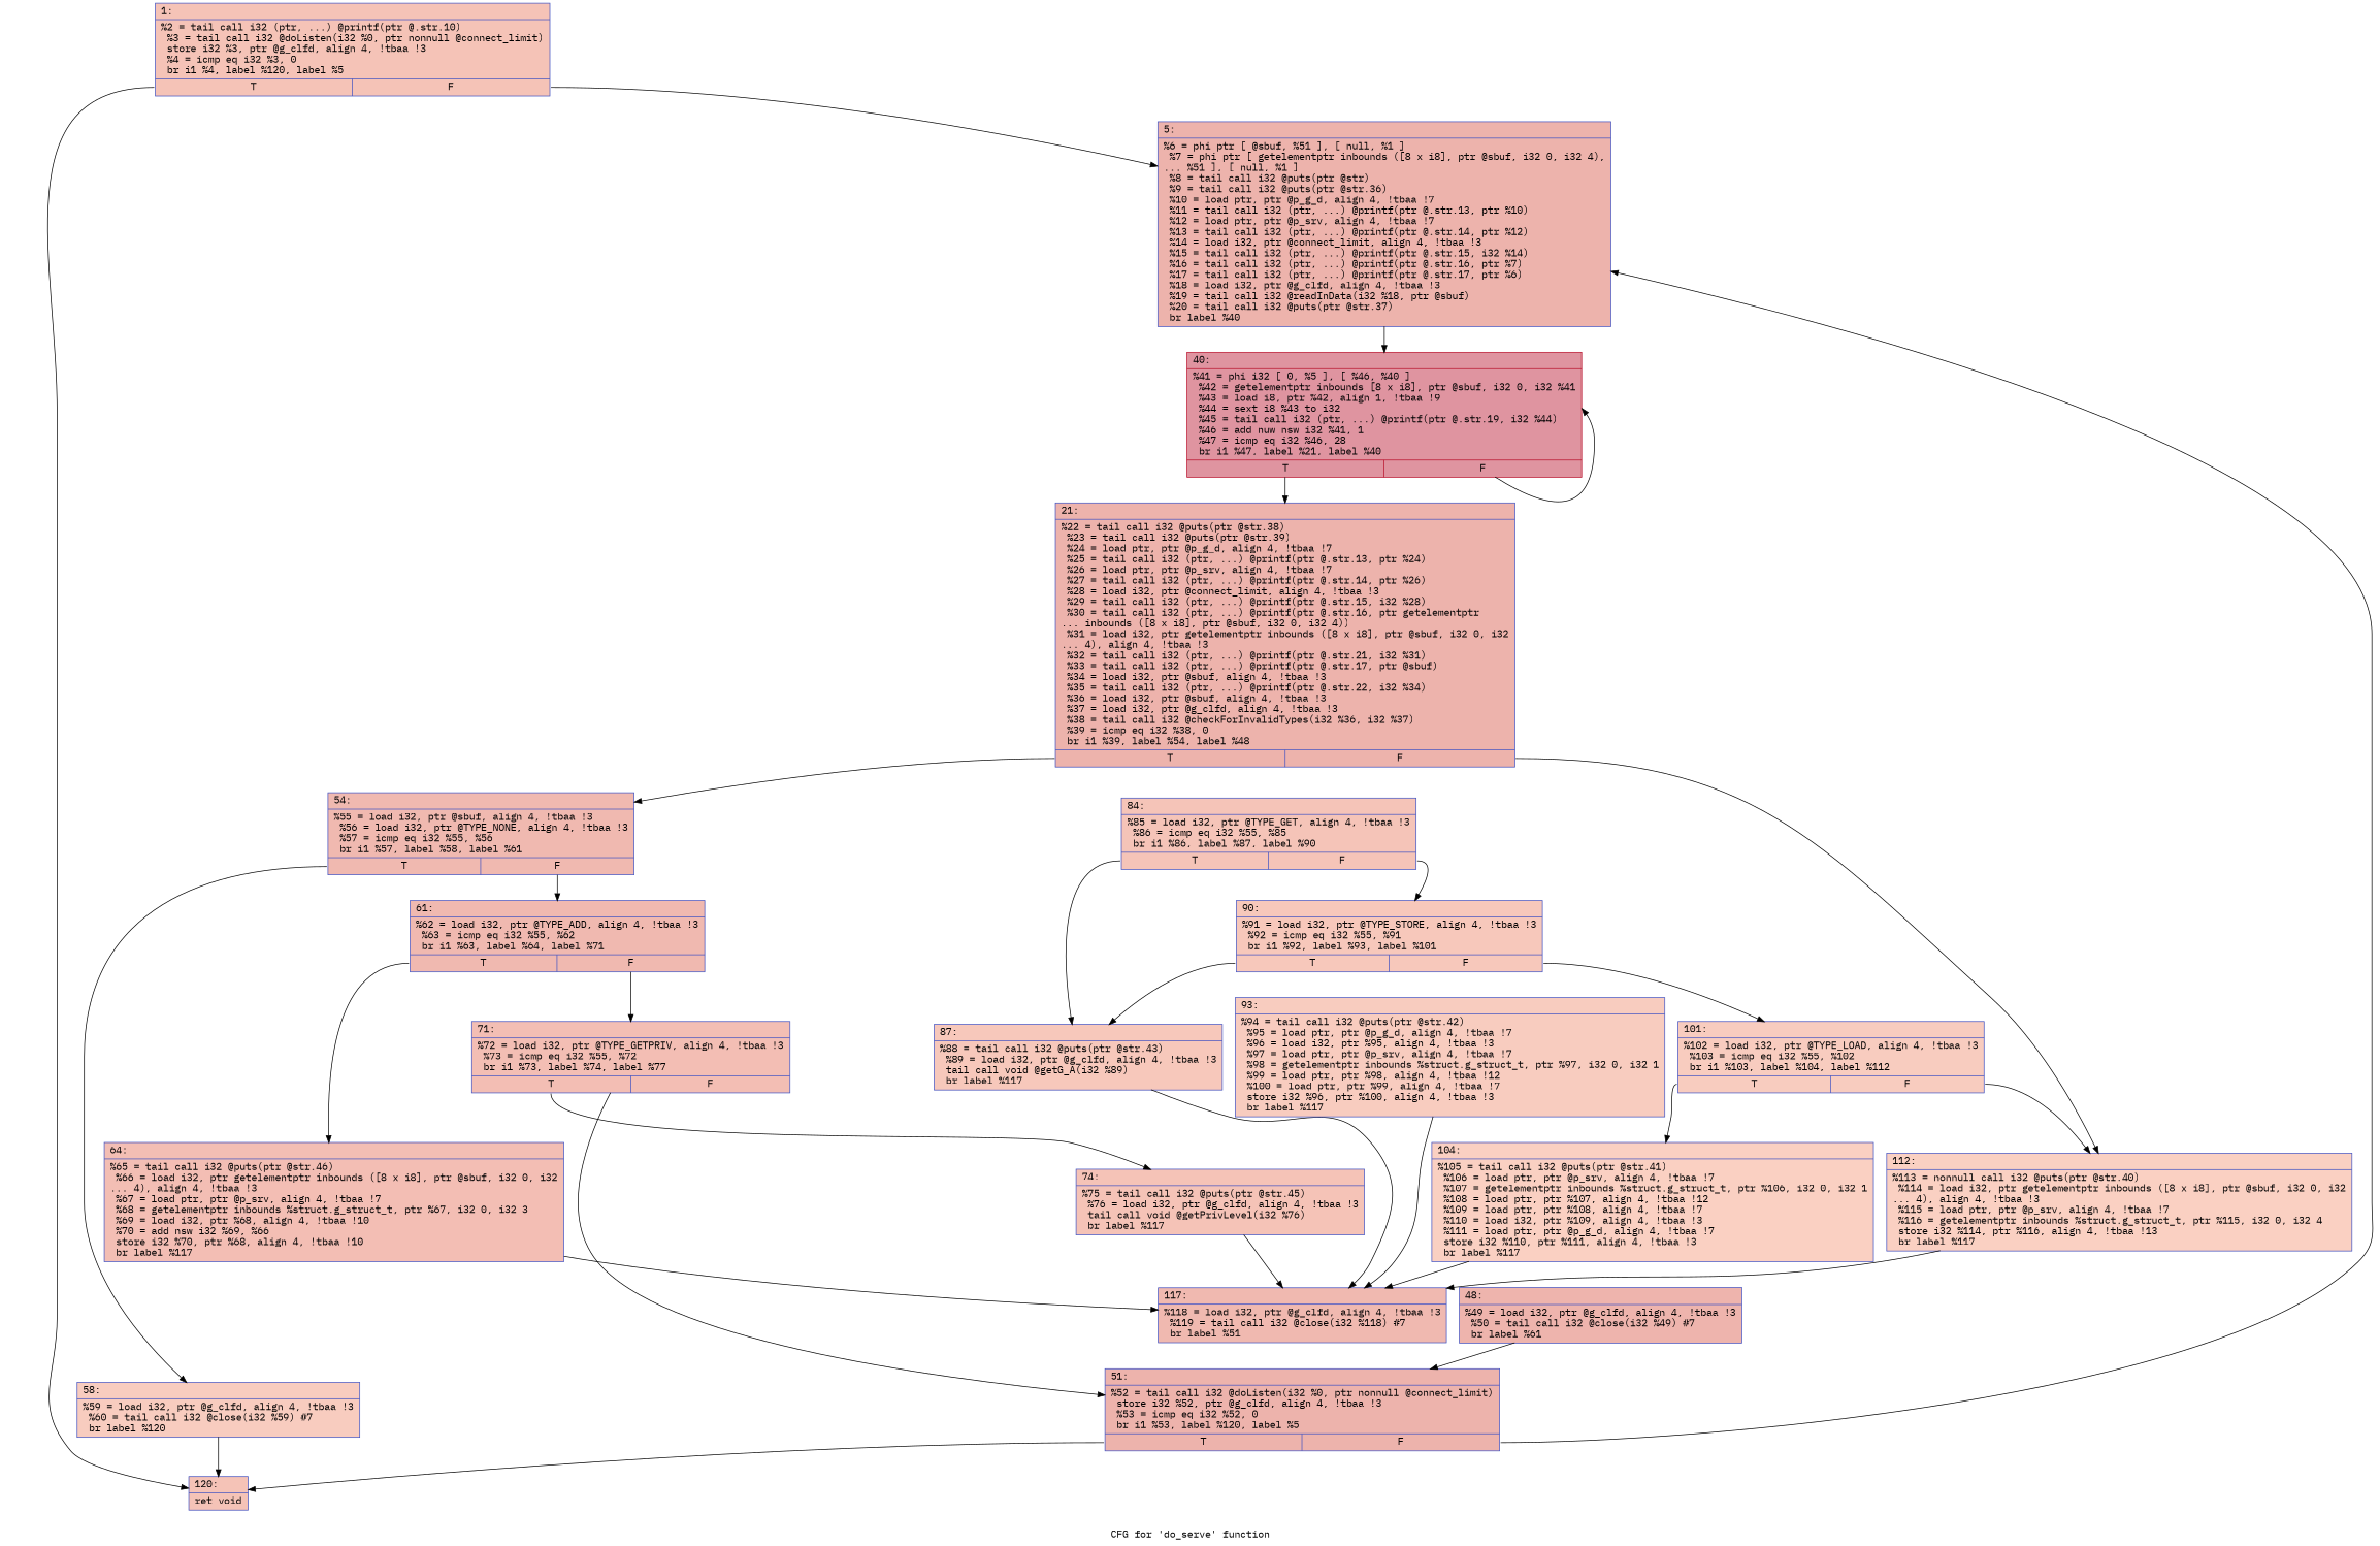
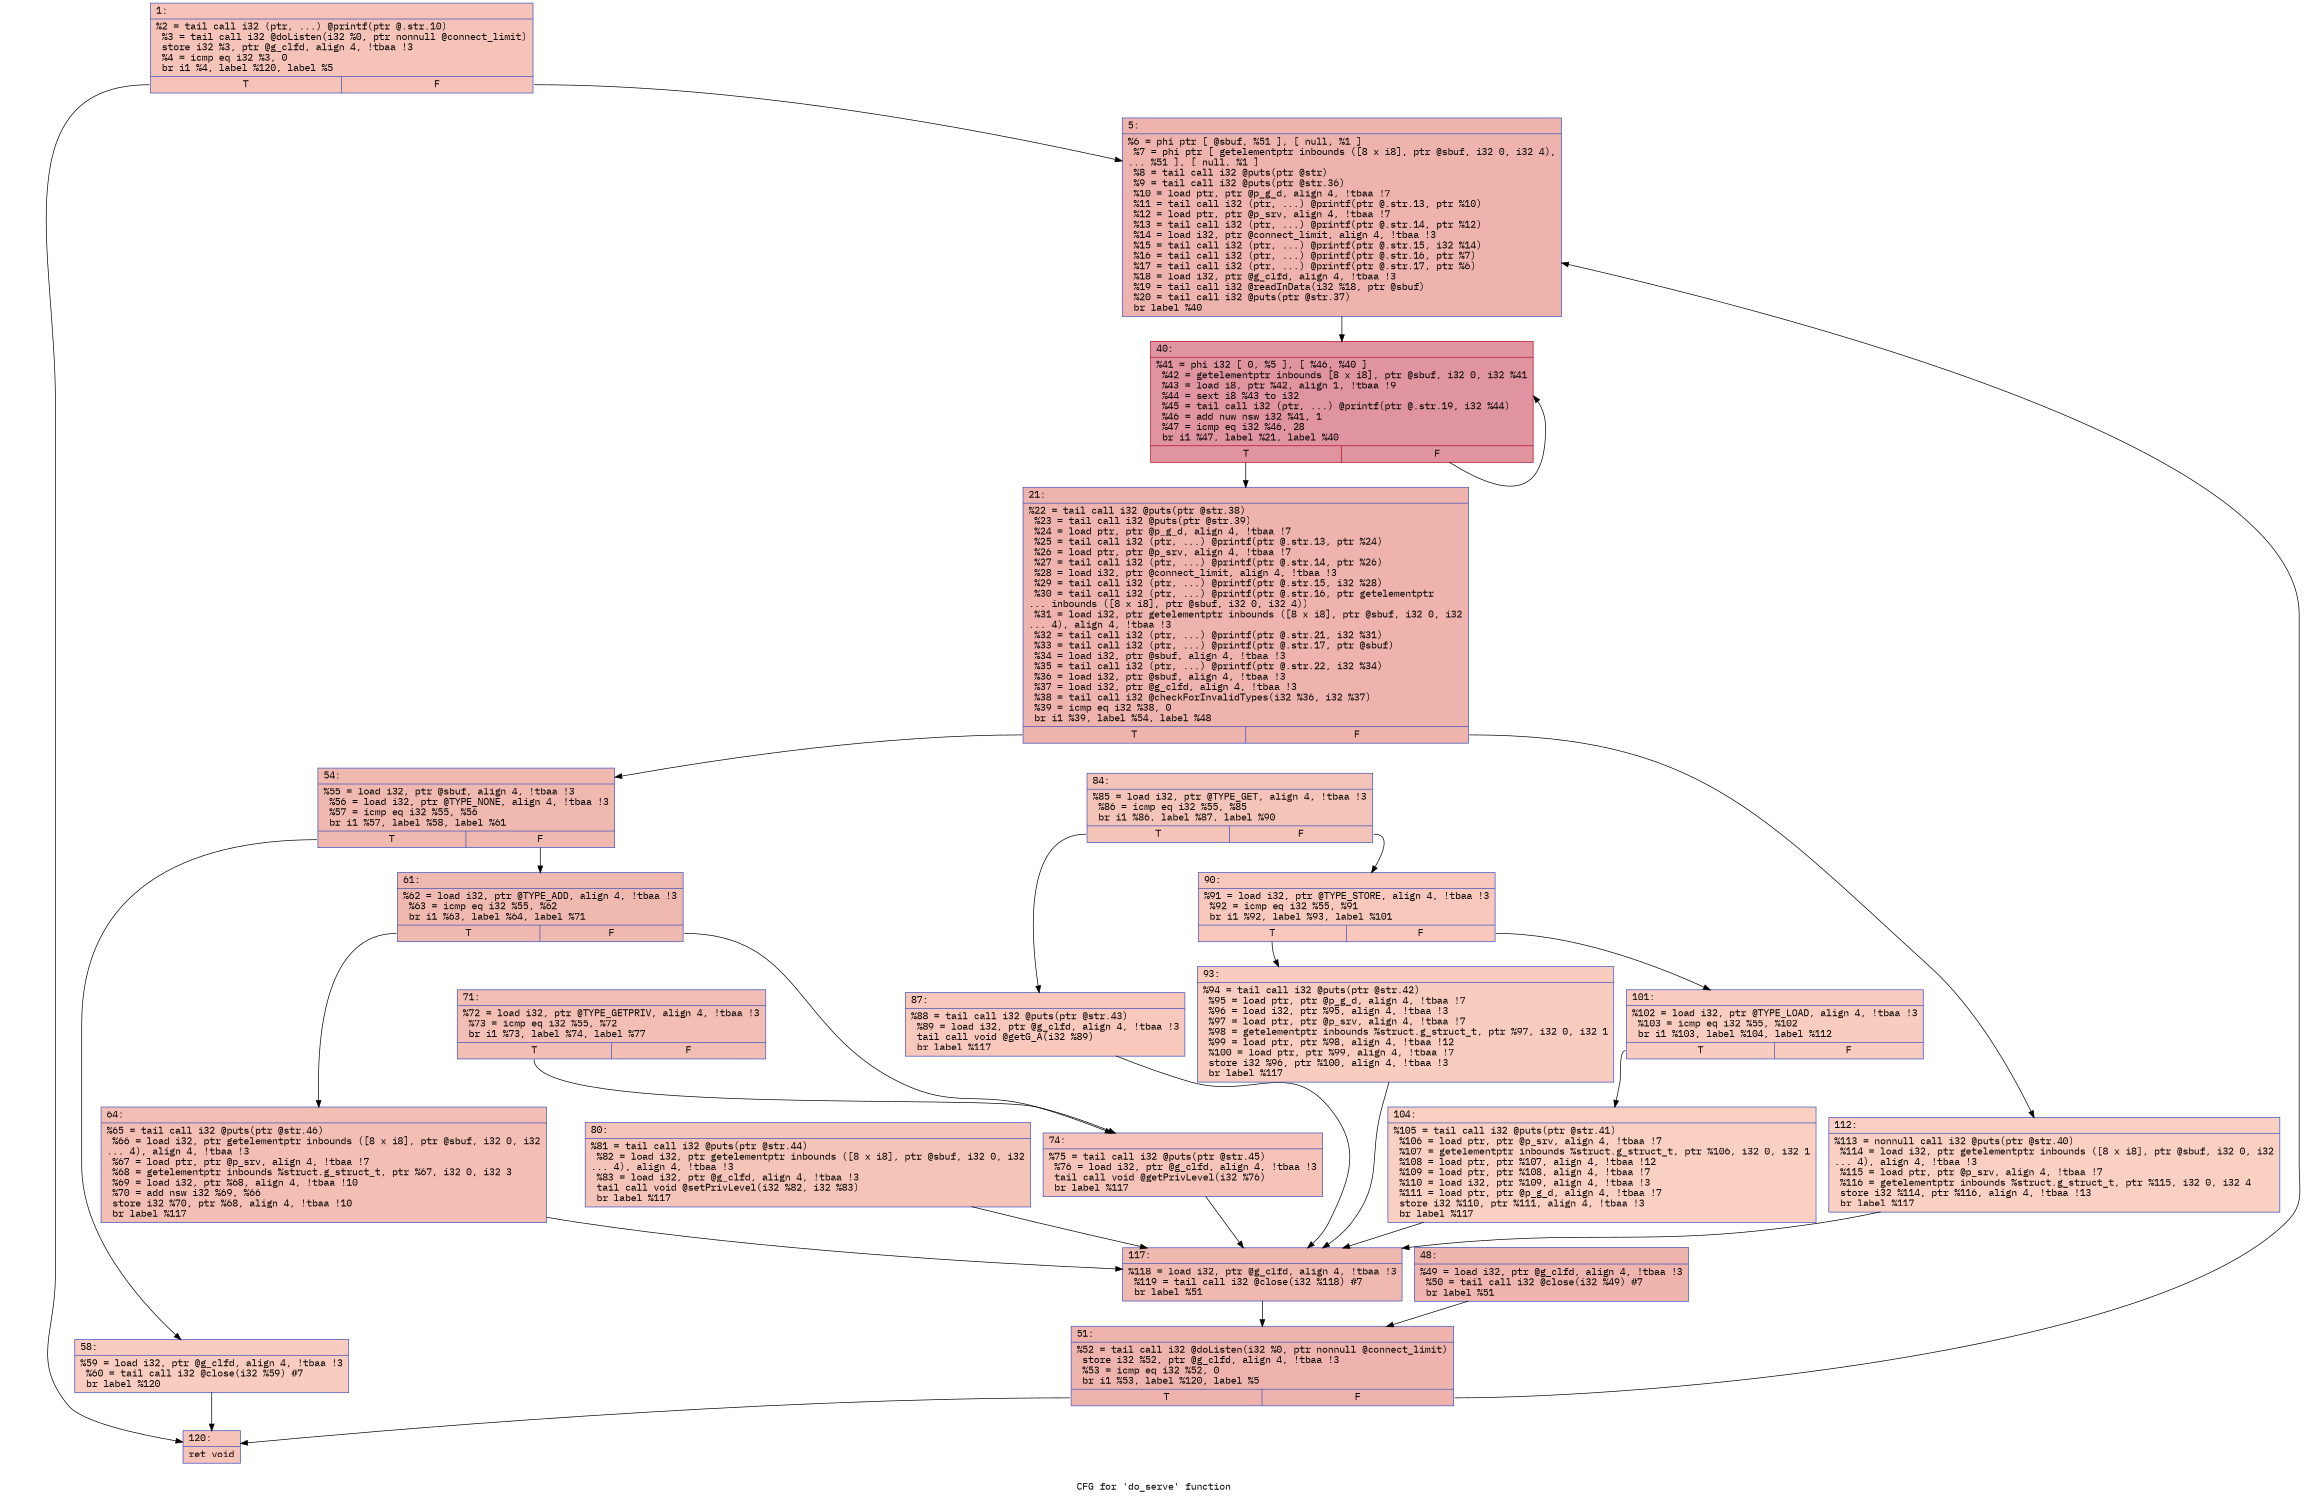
  digraph {
    fontname="IBM Plex Mono"
    label="CFG for 'do_serve' function"
    node [color="#3d50c3ff" fillcolor="#e8765c70" fontname="IBM Plex Mono" shape=record style=filled]
    edge [fontname="IBM Plex Mono"]
    n1 [label="{1:\l|  %2 = tail call i32 (ptr, ...) @printf(ptr @.str.10)\l  %3 = tail call i32 @doListen(i32 %0, ptr nonnull @connect_limit)\l  store i32 %3, ptr @g_clfd, align 4, !tbaa !3\l  %4 = icmp eq i32 %3, 0\l  br i1 %4, label %120, label %5\l|{<s0>T|<s1>F}}"]
    n2 [label="{120:\l|  ret void\l}"]
    n3 [fillcolor="#d6524470" label="{5:\l|  %6 = phi ptr [ @sbuf, %51 ], [ null, %1 ]\l  %7 = phi ptr [ getelementptr inbounds ([8 x i8], ptr @sbuf, i32 0, i32 4),\l... %51 ], [ null, %1 ]\l  %8 = tail call i32 @puts(ptr @str)\l  %9 = tail call i32 @puts(ptr @str.36)\l  %10 = load ptr, ptr @p_g_d, align 4, !tbaa !7\l  %11 = tail call i32 (ptr, ...) @printf(ptr @.str.13, ptr %10)\l  %12 = load ptr, ptr @p_srv, align 4, !tbaa !7\l  %13 = tail call i32 (ptr, ...) @printf(ptr @.str.14, ptr %12)\l  %14 = load i32, ptr @connect_limit, align 4, !tbaa !3\l  %15 = tail call i32 (ptr, ...) @printf(ptr @.str.15, i32 %14)\l  %16 = tail call i32 (ptr, ...) @printf(ptr @.str.16, ptr %7)\l  %17 = tail call i32 (ptr, ...) @printf(ptr @.str.17, ptr %6)\l  %18 = load i32, ptr @g_clfd, align 4, !tbaa !3\l  %19 = tail call i32 @readInData(i32 %18, ptr @sbuf)\l  %20 = tail call i32 @puts(ptr @str.37)\l  br label %40\l}"]
    n4 [color="#b70d28ff" fillcolor="#b70d2870" label="{40:\l|  %41 = phi i32 [ 0, %5 ], [ %46, %40 ]\l  %42 = getelementptr inbounds [8 x i8], ptr @sbuf, i32 0, i32 %41\l  %43 = load i8, ptr %42, align 1, !tbaa !9\l  %44 = sext i8 %43 to i32\l  %45 = tail call i32 (ptr, ...) @printf(ptr @.str.19, i32 %44)\l  %46 = add nuw nsw i32 %41, 1\l  %47 = icmp eq i32 %46, 28\l  br i1 %47, label %21, label %40\l|{<s0>T|<s1>F}}"]
    n5 [fillcolor="#d6524470" label="{21:\l|  %22 = tail call i32 @puts(ptr @str.38)\l  %23 = tail call i32 @puts(ptr @str.39)\l  %24 = load ptr, ptr @p_g_d, align 4, !tbaa !7\l  %25 = tail call i32 (ptr, ...) @printf(ptr @.str.13, ptr %24)\l  %26 = load ptr, ptr @p_srv, align 4, !tbaa !7\l  %27 = tail call i32 (ptr, ...) @printf(ptr @.str.14, ptr %26)\l  %28 = load i32, ptr @connect_limit, align 4, !tbaa !3\l  %29 = tail call i32 (ptr, ...) @printf(ptr @.str.15, i32 %28)\l  %30 = tail call i32 (ptr, ...) @printf(ptr @.str.16, ptr getelementptr\l... inbounds ([8 x i8], ptr @sbuf, i32 0, i32 4))\l  %31 = load i32, ptr getelementptr inbounds ([8 x i8], ptr @sbuf, i32 0, i32\l... 4), align 4, !tbaa !3\l  %32 = tail call i32 (ptr, ...) @printf(ptr @.str.21, i32 %31)\l  %33 = tail call i32 (ptr, ...) @printf(ptr @.str.17, ptr @sbuf)\l  %34 = load i32, ptr @sbuf, align 4, !tbaa !3\l  %35 = tail call i32 (ptr, ...) @printf(ptr @.str.22, i32 %34)\l  %36 = load i32, ptr @sbuf, align 4, !tbaa !3\l  %37 = load i32, ptr @g_clfd, align 4, !tbaa !3\l  %38 = tail call i32 @checkForInvalidTypes(i32 %36, i32 %37)\l  %39 = icmp eq i32 %38, 0\l  br i1 %39, label %54, label %48\l|{<s0>T|<s1>F}}"]
    n6 [fillcolor="#de614d70" label="{54:\l|  %55 = load i32, ptr @sbuf, align 4, !tbaa !3\l  %56 = load i32, ptr @TYPE_NONE, align 4, !tbaa !3\l  %57 = icmp eq i32 %55, %56\l  br i1 %57, label %58, label %61\l|{<s0>T|<s1>F}}"]
    n7 [fillcolor="#f3947570" label="{112:\l|  %113 = nonnull call i32 @puts(ptr @str.40)\l  %114 = load i32, ptr getelementptr inbounds ([8 x i8], ptr @sbuf, i32 0, i32\l... 4), align 4, !tbaa !3\l  %115 = load ptr, ptr @p_srv, align 4, !tbaa !7\l  %116 = getelementptr inbounds %struct.g_struct_t, ptr %115, i32 0, i32 4\l  store i32 %114, ptr %116, align 4, !tbaa !13\l  br label %117\l}"]
    n8 [fillcolor="#f08b6e70" label="{58:\l|  %59 = load i32, ptr @g_clfd, align 4, !tbaa !3\l  %60 = tail call i32 @close(i32 %59) #7\l  br label %120\l}"]
    n9 [fillcolor="#de614d70" label="{61:\l|  %62 = load i32, ptr @TYPE_ADD, align 4, !tbaa !3\l  %63 = icmp eq i32 %55, %62\l  br i1 %63, label %64, label %71\l|{<s0>T|<s1>F}}"]
-   n10 [fillcolor="#d8564670" label="{48:\l|  %49 = load i32, ptr @g_clfd, align 4, !tbaa !3\l  %50 = tail call i32 @close(i32 %49) #7\l  br label %61\l}"]
+   n10 [fillcolor="#d8564670" label="{48:\l|  %49 = load i32, ptr @g_clfd, align 4, !tbaa !3\l  %50 = tail call i32 @close(i32 %49) #7\l  br label %51\l}"]
    n11 [fillcolor="#d6524470" label="{51:\l|  %52 = tail call i32 @doListen(i32 %0, ptr nonnull @connect_limit)\l  store i32 %52, ptr @g_clfd, align 4, !tbaa !3\l  %53 = icmp eq i32 %52, 0\l  br i1 %53, label %120, label %5\l|{<s0>T|<s1>F}}"]
    n12 [fillcolor="#e36c5570" label="{64:\l|  %65 = tail call i32 @puts(ptr @str.46)\l  %66 = load i32, ptr getelementptr inbounds ([8 x i8], ptr @sbuf, i32 0, i32\l... 4), align 4, !tbaa !3\l  %67 = load ptr, ptr @p_srv, align 4, !tbaa !7\l  %68 = getelementptr inbounds %struct.g_struct_t, ptr %67, i32 0, i32 3\l  %69 = load i32, ptr %68, align 4, !tbaa !10\l  %70 = add nsw i32 %69, %66\l  store i32 %70, ptr %68, align 4, !tbaa !10\l  br label %117\l}"]
    n13 [fillcolor="#e36c5570" label="{71:\l|  %72 = load i32, ptr @TYPE_GETPRIV, align 4, !tbaa !3\l  %73 = icmp eq i32 %55, %72\l  br i1 %73, label %74, label %77\l|{<s0>T|<s1>F}}"]
    n14 [fillcolor="#de614d70" label="{117:\l|  %118 = load i32, ptr @g_clfd, align 4, !tbaa !3\l  %119 = tail call i32 @close(i32 %118) #7\l  br label %51\l}"]
    n15 [label="{74:\l|  %75 = tail call i32 @puts(ptr @str.45)\l  %76 = load i32, ptr @g_clfd, align 4, !tbaa !3\l  tail call void @getPrivLevel(i32 %76)\l  br label %117\l}"]
+   n16 [fillcolor="#e97a5f70" label="{80:\l|  %81 = tail call i32 @puts(ptr @str.44)\l  %82 = load i32, ptr getelementptr inbounds ([8 x i8], ptr @sbuf, i32 0, i32\l... 4), align 4, !tbaa !3\l  %83 = load i32, ptr @g_clfd, align 4, !tbaa !3\l  tail call void @setPrivLevel(i32 %82, i32 %83)\l  br label %117\l}"]
    n17 [fillcolor="#e97a5f70" label="{84:\l|  %85 = load i32, ptr @TYPE_GET, align 4, !tbaa !3\l  %86 = icmp eq i32 %55, %85\l  br i1 %86, label %87, label %90\l|{<s0>T|<s1>F}}"]
    n18 [fillcolor="#ed836670" label="{87:\l|  %88 = tail call i32 @puts(ptr @str.43)\l  %89 = load i32, ptr @g_clfd, align 4, !tbaa !3\l  tail call void @getG_A(i32 %89)\l  br label %117\l}"]
    n19 [fillcolor="#ed836670" label="{90:\l|  %91 = load i32, ptr @TYPE_STORE, align 4, !tbaa !3\l  %92 = icmp eq i32 %55, %91\l  br i1 %92, label %93, label %101\l|{<s0>T|<s1>F}}"]
    n20 [fillcolor="#f08b6e70" label="{93:\l|  %94 = tail call i32 @puts(ptr @str.42)\l  %95 = load ptr, ptr @p_g_d, align 4, !tbaa !7\l  %96 = load i32, ptr %95, align 4, !tbaa !3\l  %97 = load ptr, ptr @p_srv, align 4, !tbaa !7\l  %98 = getelementptr inbounds %struct.g_struct_t, ptr %97, i32 0, i32 1\l  %99 = load ptr, ptr %98, align 4, !tbaa !12\l  %100 = load ptr, ptr %99, align 4, !tbaa !7\l  store i32 %96, ptr %100, align 4, !tbaa !3\l  br label %117\l}"]
    n21 [fillcolor="#f08b6e70" label="{101:\l|  %102 = load i32, ptr @TYPE_LOAD, align 4, !tbaa !3\l  %103 = icmp eq i32 %55, %102\l  br i1 %103, label %104, label %112\l|{<s0>T|<s1>F}}"]
    n22 [fillcolor="#f3947570" label="{104:\l|  %105 = tail call i32 @puts(ptr @str.41)\l  %106 = load ptr, ptr @p_srv, align 4, !tbaa !7\l  %107 = getelementptr inbounds %struct.g_struct_t, ptr %106, i32 0, i32 1\l  %108 = load ptr, ptr %107, align 4, !tbaa !12\l  %109 = load ptr, ptr %108, align 4, !tbaa !7\l  %110 = load i32, ptr %109, align 4, !tbaa !3\l  %111 = load ptr, ptr @p_g_d, align 4, !tbaa !7\l  store i32 %110, ptr %111, align 4, !tbaa !3\l  br label %117\l}"]
    n1 -> n2 [tailport=s0]
    n1 -> n3 [tailport=s1]
    n3 -> n4
    n4 -> n4 [tailport=s1]
    n4 -> n5 [tailport=s0]
    n5 -> n6 [tailport=s0]
    n5 -> n7 [tailport=s1]
    n6 -> n8 [tailport=s0]
    n6 -> n9 [tailport=s1]
    n7 -> n14
    n8 -> n2
    n9 -> n12 [tailport=s0]
-   n9 -> n13 [tailport=s1]
+   n9 -> n15 [tailport=s1]
    n10 -> n11
    n11 -> n2 [tailport=s0]
    n11 -> n3 [tailport=s1]
    n12 -> n14
    n13 -> n15 [tailport=s0]
-   n13 -> n11
+   n14 -> n11
    n15 -> n14
+   n16 -> n14
    n17 -> n18 [tailport=s0]
    n17 -> n19 [tailport=s1]
    n18 -> n14
-   n19 -> n18 [tailport=s0]
+   n19 -> n20 [tailport=s0]
    n19 -> n21 [tailport=s1]
    n20 -> n14
-   n21 -> n7 [tailport=s1]
    n21 -> n22 [tailport=s0]
    n22 -> n14
  }
